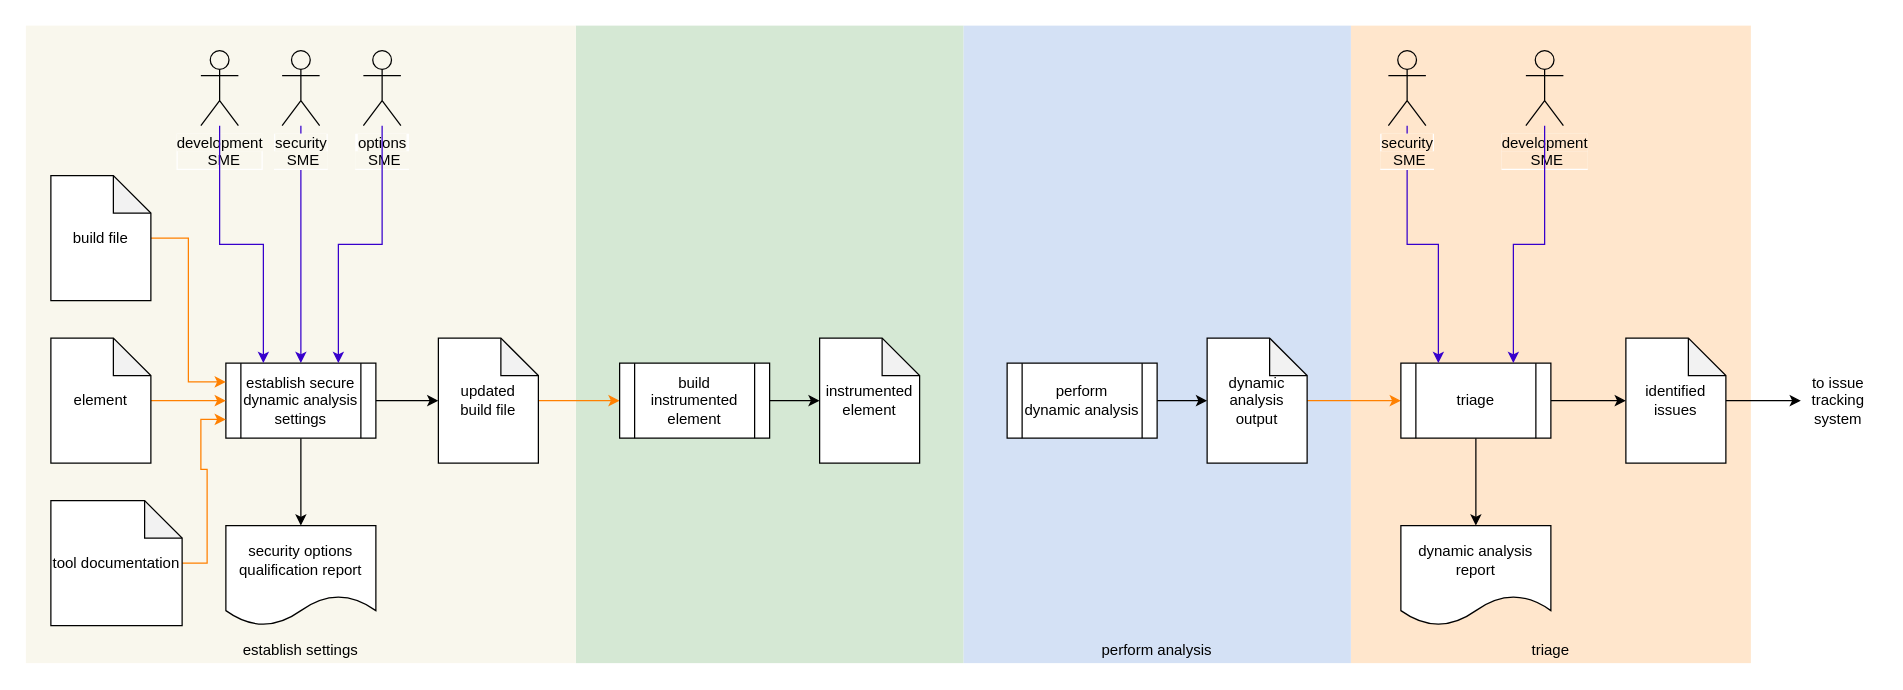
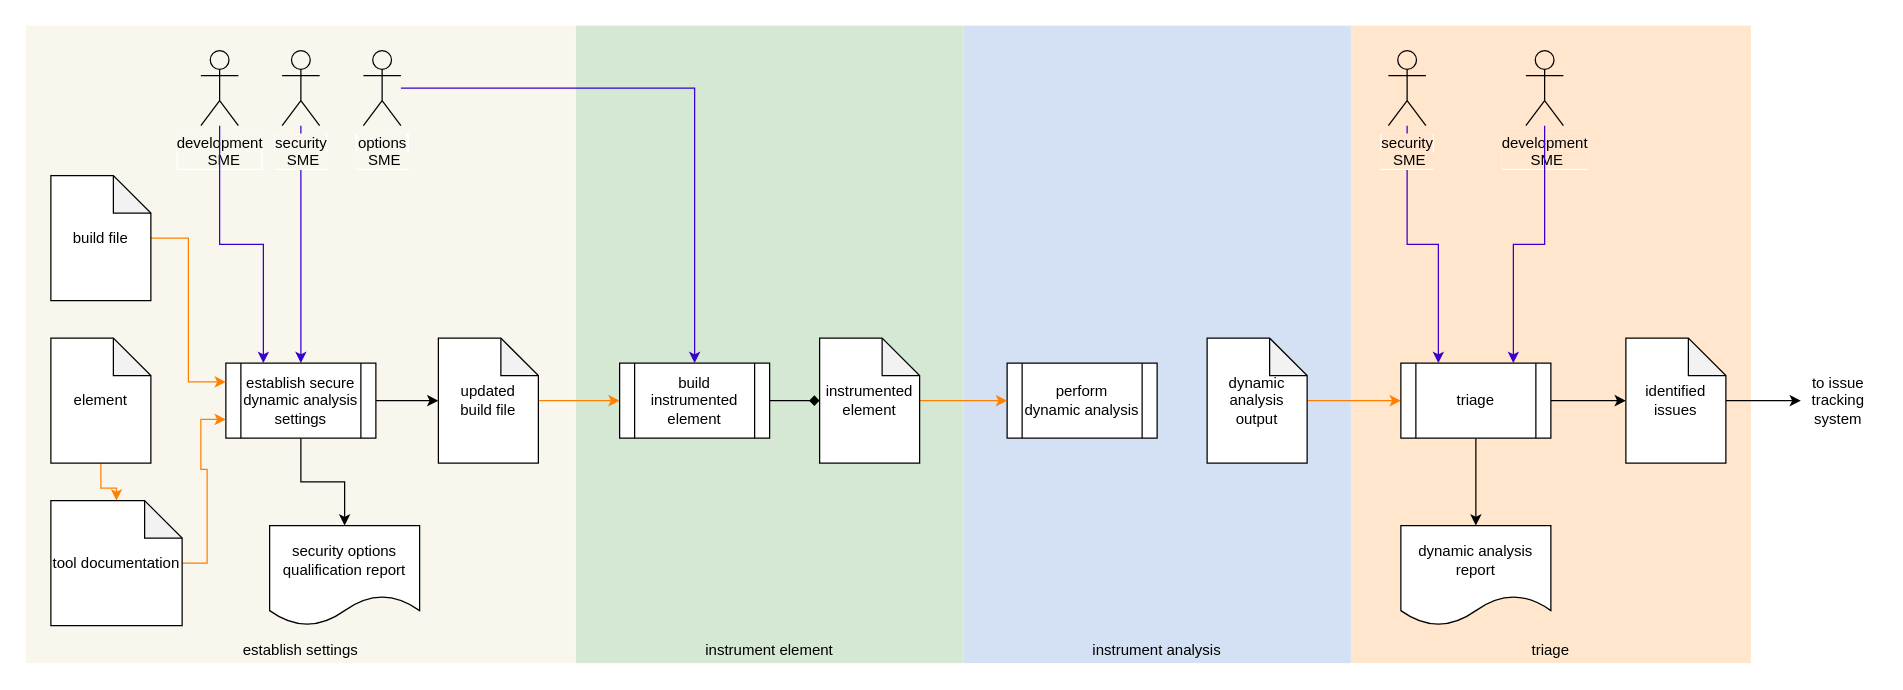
  <mxCell id="0" />
  <mxCell id="1" parent="0" />
  <mxCell id="2" value="" style="rounded=0;whiteSpace=wrap;html=1;fillColor=#ffe6cc;strokeColor=none;" parent="1" vertex="1"><mxGeometry x="1080" y="20" width="320" height="510" as="geometry" /></mxCell>
  <mxCell id="3" value="" style="rounded=0;whiteSpace=wrap;html=1;strokeColor=none;fillColor=#D4E1F5;" parent="1" vertex="1"><mxGeometry x="770" y="20" width="310" height="510" as="geometry" /></mxCell>
  <mxCell id="4" value="" style="rounded=0;whiteSpace=wrap;html=1;strokeColor=none;fillColor=#D5E8D4;" parent="1" vertex="1"><mxGeometry x="460" y="20" width="310" height="510" as="geometry" /></mxCell>
  <mxCell id="5" value="" style="rounded=0;whiteSpace=wrap;html=1;fillColor=#f9f7ed;strokeColor=none;" parent="1" vertex="1"><mxGeometry x="20" y="20" width="440" height="510" as="geometry" /></mxCell>
- <mxCell id="6" value="security options qualification report" style="shape=document;whiteSpace=wrap;html=1;boundedLbl=1;" parent="1" vertex="1"><mxGeometry x="180" y="420" width="120" height="80" as="geometry" /></mxCell>
- <mxCell id="7" style="edgeStyle=orthogonalEdgeStyle;rounded=0;orthogonalLoop=1;jettySize=auto;html=1;entryX=0;entryY=0.5;entryDx=0;entryDy=0;entryPerimeter=0;" parent="1" source="8" target="14" edge="1"><mxGeometry relative="1" as="geometry" /></mxCell>
+ <mxCell id="6" value="security options qualification report" style="shape=document;whiteSpace=wrap;html=1;boundedLbl=1;" parent="1" vertex="1"><mxGeometry x="215" y="420" width="120" height="80" as="geometry" /></mxCell>
  <mxCell id="8" value="perform&lt;br&gt;dynamic analysis" style="shape=process;whiteSpace=wrap;html=1;backgroundOutline=1;" parent="1" vertex="1"><mxGeometry x="805" y="290" width="120" height="60" as="geometry" /></mxCell>
  <mxCell id="9" value="" style="edgeStyle=orthogonalEdgeStyle;rounded=0;orthogonalLoop=1;jettySize=auto;html=1;entryX=0.5;entryY=0;entryDx=0;entryDy=0;fillColor=#6a00ff;strokeColor=#3700CC;" parent="1" source="10" target="21" edge="1"><mxGeometry x="0.647" relative="1" as="geometry"><mxPoint x="110" y="250" as="targetPoint" /><mxPoint as="offset" /></mxGeometry></mxCell>
  <mxCell id="10" value="&lt;span style=&quot;background-color: rgb(249 , 247 , 237)&quot;&gt;security&lt;br&gt;&amp;nbsp; &amp;nbsp;SME&amp;nbsp;&amp;nbsp;&lt;br&gt;&lt;/span&gt;" style="shape=umlActor;verticalLabelPosition=bottom;labelBackgroundColor=#ffffff;verticalAlign=top;html=1;outlineConnect=0;fillColor=none;" parent="1" vertex="1"><mxGeometry x="225" y="40" width="30" height="60" as="geometry" /></mxCell>
  <mxCell id="11" style="edgeStyle=orthogonalEdgeStyle;rounded=0;orthogonalLoop=1;jettySize=auto;html=1;entryX=0;entryY=0.5;entryDx=0;entryDy=0;fillColor=#fa6800;strokeColor=#FF8000;" parent="1" source="12" target="32" edge="1"><mxGeometry relative="1" as="geometry" /></mxCell>
  <mxCell id="12" value="updated&lt;br&gt;build file" style="shape=note;whiteSpace=wrap;html=1;backgroundOutline=1;darkOpacity=0.05;" parent="1" vertex="1"><mxGeometry x="350" y="270" width="80" height="100" as="geometry" /></mxCell>
  <mxCell id="13" style="edgeStyle=orthogonalEdgeStyle;rounded=0;orthogonalLoop=1;jettySize=auto;html=1;entryX=0;entryY=0.5;entryDx=0;entryDy=0;fillColor=#fa6800;strokeColor=#FF8000;" parent="1" source="14" target="19" edge="1"><mxGeometry relative="1" as="geometry" /></mxCell>
  <mxCell id="14" value="dynamic analysis output" style="shape=note;whiteSpace=wrap;html=1;backgroundOutline=1;darkOpacity=0.05;" parent="1" vertex="1"><mxGeometry x="965" y="270" width="80" height="100" as="geometry" /></mxCell>
  <mxCell id="15" style="edgeStyle=orthogonalEdgeStyle;rounded=0;orthogonalLoop=1;jettySize=auto;html=1;entryX=0;entryY=0.5;entryDx=0;entryDy=0;entryPerimeter=0;" parent="1" source="19" target="36" edge="1"><mxGeometry relative="1" as="geometry"><mxPoint x="1440" y="323" as="targetPoint" /></mxGeometry></mxCell>
  <mxCell id="16" style="edgeStyle=orthogonalEdgeStyle;rounded=0;orthogonalLoop=1;jettySize=auto;html=1;entryX=0.5;entryY=0;entryDx=0;entryDy=0;exitX=0.5;exitY=1;exitDx=0;exitDy=0;" parent="1" source="21" target="6" edge="1"><mxGeometry relative="1" as="geometry" /></mxCell>
  <mxCell id="17" style="edgeStyle=orthogonalEdgeStyle;rounded=0;orthogonalLoop=1;jettySize=auto;html=1;entryX=0.5;entryY=0;entryDx=0;entryDy=0;" parent="1" source="19" target="29" edge="1"><mxGeometry relative="1" as="geometry" /></mxCell>
  <mxCell id="18" style="edgeStyle=orthogonalEdgeStyle;rounded=0;orthogonalLoop=1;jettySize=auto;html=1;exitX=1;exitY=0.5;exitDx=0;exitDy=0;entryX=0;entryY=0.5;entryDx=0;entryDy=0;exitPerimeter=0;" parent="1" source="36" target="34" edge="1"><mxGeometry relative="1" as="geometry"><mxPoint x="1300" y="465" as="targetPoint" /></mxGeometry></mxCell>
  <mxCell id="19" value="triage" style="shape=process;whiteSpace=wrap;html=1;backgroundOutline=1;" parent="1" vertex="1"><mxGeometry x="1120" y="290" width="120" height="60" as="geometry" /></mxCell>
  <mxCell id="20" style="edgeStyle=orthogonalEdgeStyle;rounded=0;orthogonalLoop=1;jettySize=auto;html=1;entryX=0;entryY=0.5;entryDx=0;entryDy=0;entryPerimeter=0;" parent="1" source="21" target="12" edge="1"><mxGeometry relative="1" as="geometry" /></mxCell>
  <mxCell id="21" value="establish secure dynamic analysis settings" style="shape=process;whiteSpace=wrap;html=1;backgroundOutline=1;" parent="1" vertex="1"><mxGeometry x="180" y="290" width="120" height="60" as="geometry" /></mxCell>
  <mxCell id="22" value="establish settings" style="text;html=1;strokeColor=none;fillColor=none;align=center;verticalAlign=middle;whiteSpace=wrap;rounded=0;" parent="1" vertex="1"><mxGeometry x="20" y="510" width="440" height="20" as="geometry" /></mxCell>
- <mxCell id="24" value="perform analysis" style="text;html=1;strokeColor=none;fillColor=none;align=center;verticalAlign=middle;whiteSpace=wrap;rounded=0;" parent="1" vertex="1"><mxGeometry x="770" y="510" width="310" height="20" as="geometry" /></mxCell>
- <mxCell id="25" style="edgeStyle=orthogonalEdgeStyle;rounded=0;orthogonalLoop=1;jettySize=auto;html=1;entryX=0;entryY=0.5;entryDx=0;entryDy=0;fillColor=#fa6800;strokeColor=#FF8000;" parent="1" source="26" target="21" edge="1"><mxGeometry relative="1" as="geometry" /></mxCell>
+ <mxCell id="23" value="instrument element" style="text;html=1;strokeColor=none;fillColor=none;align=center;verticalAlign=middle;whiteSpace=wrap;rounded=0;" parent="1" vertex="1"><mxGeometry x="460" y="510" width="310" height="20" as="geometry" /></mxCell>
+ <mxCell id="24" value="instrument analysis" style="text;html=1;strokeColor=none;fillColor=none;align=center;verticalAlign=middle;whiteSpace=wrap;rounded=0;" parent="1" vertex="1"><mxGeometry x="770" y="510" width="310" height="20" as="geometry" /></mxCell>
+ <mxCell id="25" style="edgeStyle=orthogonalEdgeStyle;rounded=0;orthogonalLoop=1;jettySize=auto;html=1;fillColor=#fa6800;strokeColor=#FF8000;" parent="1" source="26" target="38" edge="1"><mxGeometry relative="1" as="geometry" /></mxCell>
  <mxCell id="26" value="element" style="shape=note;whiteSpace=wrap;html=1;backgroundOutline=1;darkOpacity=0.05;" parent="1" vertex="1"><mxGeometry x="40" y="270" width="80" height="100" as="geometry" /></mxCell>
  <mxCell id="27" style="edgeStyle=orthogonalEdgeStyle;rounded=0;orthogonalLoop=1;jettySize=auto;html=1;fillColor=#6a00ff;strokeColor=#3700CC;entryX=0.25;entryY=0;entryDx=0;entryDy=0;" parent="1" source="28" target="19" edge="1"><mxGeometry relative="1" as="geometry" /></mxCell>
  <mxCell id="28" value="&lt;span style=&quot;background-color: rgb(255 , 230 , 204)&quot;&gt;security&lt;br&gt;&amp;nbsp; &amp;nbsp;SME&amp;nbsp;&amp;nbsp;&lt;/span&gt;" style="shape=umlActor;verticalLabelPosition=bottom;labelBackgroundColor=#ffffff;verticalAlign=top;html=1;outlineConnect=0;fillColor=none;" parent="1" vertex="1"><mxGeometry x="1110" y="40" width="30" height="60" as="geometry" /></mxCell>
  <mxCell id="29" value="dynamic analysis&lt;br&gt;report" style="shape=document;whiteSpace=wrap;html=1;boundedLbl=1;" parent="1" vertex="1"><mxGeometry x="1120" y="420" width="120" height="80" as="geometry" /></mxCell>
- <mxCell id="31" style="edgeStyle=orthogonalEdgeStyle;rounded=0;orthogonalLoop=1;jettySize=auto;html=1;entryX=0;entryY=0.5;entryDx=0;entryDy=0;entryPerimeter=0;" parent="1" source="32" target="35" edge="1"><mxGeometry relative="1" as="geometry"><mxPoint x="680" y="320" as="targetPoint" /></mxGeometry></mxCell>
+ <mxCell id="30" style="edgeStyle=orthogonalEdgeStyle;rounded=0;orthogonalLoop=1;jettySize=auto;html=1;entryX=0;entryY=0.5;entryDx=0;entryDy=0;fillColor=#fa6800;strokeColor=#FF8000;exitX=1;exitY=0.5;exitDx=0;exitDy=0;exitPerimeter=0;" parent="1" source="35" target="8" edge="1"><mxGeometry relative="1" as="geometry"><mxPoint x="900" y="650" as="targetPoint" /><Array as="points" /><mxPoint x="760" y="320" as="sourcePoint" /></mxGeometry></mxCell>
+ <mxCell id="31" style="edgeStyle=orthogonalEdgeStyle;rounded=0;orthogonalLoop=1;jettySize=auto;html=1;entryX=0;entryY=0.5;entryDx=0;entryDy=0;entryPerimeter=0;endArrow=diamond;" parent="1" source="32" target="35" edge="1"><mxGeometry relative="1" as="geometry"><mxPoint x="680" y="320" as="targetPoint" /></mxGeometry></mxCell>
  <mxCell id="32" value="build instrumented element" style="shape=process;whiteSpace=wrap;html=1;backgroundOutline=1;" parent="1" vertex="1"><mxGeometry x="495" y="290" width="120" height="60" as="geometry" /></mxCell>
  <mxCell id="33" value="triage" style="text;html=1;strokeColor=none;fillColor=none;align=center;verticalAlign=middle;whiteSpace=wrap;rounded=0;" parent="1" vertex="1"><mxGeometry x="1080" y="510" width="320" height="20" as="geometry" /></mxCell>
  <mxCell id="34" value="to issue tracking system" style="text;html=1;strokeColor=none;fillColor=none;align=center;verticalAlign=middle;whiteSpace=wrap;rounded=0;" parent="1" vertex="1"><mxGeometry x="1440" y="300" width="60" height="40" as="geometry" /></mxCell>
  <mxCell id="35" value="instrumented element" style="shape=note;whiteSpace=wrap;html=1;backgroundOutline=1;darkOpacity=0.05;" parent="1" vertex="1"><mxGeometry x="655" y="270" width="80" height="100" as="geometry" /></mxCell>
  <mxCell id="36" value="identified issues" style="shape=note;whiteSpace=wrap;html=1;backgroundOutline=1;darkOpacity=0.05;" parent="1" vertex="1"><mxGeometry x="1300" y="270" width="80" height="100" as="geometry" /></mxCell>
  <mxCell id="37" style="edgeStyle=orthogonalEdgeStyle;rounded=0;orthogonalLoop=1;jettySize=auto;html=1;entryX=0;entryY=0.75;entryDx=0;entryDy=0;fillColor=#fa6800;strokeColor=#FF8000;" parent="1" source="38" target="21" edge="1"><mxGeometry relative="1" as="geometry"><mxPoint x="190" y="330" as="targetPoint" /></mxGeometry></mxCell>
  <mxCell id="38" value="tool documentation" style="shape=note;whiteSpace=wrap;html=1;backgroundOutline=1;darkOpacity=0.05;" parent="1" vertex="1"><mxGeometry x="40" y="400" width="105" height="100" as="geometry" /></mxCell>
  <mxCell id="39" style="edgeStyle=orthogonalEdgeStyle;rounded=0;orthogonalLoop=1;jettySize=auto;html=1;entryX=0;entryY=0.25;entryDx=0;entryDy=0;fillColor=#fa6800;strokeColor=#FF8000;" parent="1" source="40" target="21" edge="1"><mxGeometry relative="1" as="geometry"><mxPoint x="180" y="175" as="targetPoint" /></mxGeometry></mxCell>
  <mxCell id="40" value="build file" style="shape=note;whiteSpace=wrap;html=1;backgroundOutline=1;darkOpacity=0.05;" parent="1" vertex="1"><mxGeometry x="40" y="140" width="80" height="100" as="geometry" /></mxCell>
  <mxCell id="41" value="&lt;span style=&quot;background-color: rgb(249 , 247 , 237)&quot;&gt;development&lt;br&gt;&amp;nbsp; &amp;nbsp; &amp;nbsp; &amp;nbsp;SME&amp;nbsp; &amp;nbsp; &amp;nbsp;&lt;br&gt;&lt;/span&gt;" style="shape=umlActor;verticalLabelPosition=bottom;labelBackgroundColor=#ffffff;verticalAlign=top;html=1;outlineConnect=0;fillColor=none;" parent="1" vertex="1"><mxGeometry x="160" y="40" width="30" height="60" as="geometry" /></mxCell>
  <mxCell id="42" value="" style="edgeStyle=orthogonalEdgeStyle;rounded=0;orthogonalLoop=1;jettySize=auto;html=1;entryX=0.25;entryY=0;entryDx=0;entryDy=0;fillColor=#6a00ff;strokeColor=#3700CC;" parent="1" source="41" target="21" edge="1"><mxGeometry x="0.647" relative="1" as="geometry"><mxPoint x="250" y="300" as="targetPoint" /><mxPoint as="offset" /></mxGeometry></mxCell>
  <mxCell id="43" value="&lt;span style=&quot;background-color: rgb(249 , 247 , 237)&quot;&gt;options&lt;br&gt;&amp;nbsp; &amp;nbsp;SME&amp;nbsp;&amp;nbsp;&lt;br&gt;&lt;/span&gt;" style="shape=umlActor;verticalLabelPosition=bottom;labelBackgroundColor=#ffffff;verticalAlign=top;html=1;outlineConnect=0;fillColor=none;" parent="1" vertex="1"><mxGeometry x="290" y="40" width="30" height="60" as="geometry" /></mxCell>
- <mxCell id="44" value="" style="edgeStyle=orthogonalEdgeStyle;rounded=0;orthogonalLoop=1;jettySize=auto;html=1;entryX=0.75;entryY=0;entryDx=0;entryDy=0;fillColor=#6a00ff;strokeColor=#3700CC;" parent="1" source="43" target="21" edge="1"><mxGeometry x="0.647" relative="1" as="geometry"><mxPoint x="295" y="290" as="targetPoint" /><mxPoint as="offset" /></mxGeometry></mxCell>
+ <mxCell id="44" value="" style="edgeStyle=orthogonalEdgeStyle;rounded=0;orthogonalLoop=1;jettySize=auto;html=1;fillColor=#6a00ff;strokeColor=#3700CC;" parent="1" source="43" target="32" edge="1"><mxGeometry x="0.647" relative="1" as="geometry"><mxPoint x="295" y="290" as="targetPoint" /><mxPoint as="offset" /></mxGeometry></mxCell>
  <mxCell id="45" value="&lt;span style=&quot;background-color: rgb(255 , 230 , 204)&quot;&gt;development&lt;br&gt;&amp;nbsp; &amp;nbsp; &amp;nbsp; &amp;nbsp;SME&amp;nbsp; &amp;nbsp; &amp;nbsp;&amp;nbsp;&lt;/span&gt;" style="shape=umlActor;verticalLabelPosition=bottom;labelBackgroundColor=#ffffff;verticalAlign=top;html=1;outlineConnect=0;fillColor=none;" parent="1" vertex="1"><mxGeometry x="1220" y="40" width="30" height="60" as="geometry" /></mxCell>
  <mxCell id="46" style="edgeStyle=orthogonalEdgeStyle;rounded=0;orthogonalLoop=1;jettySize=auto;html=1;fillColor=#6a00ff;strokeColor=#3700CC;entryX=0.75;entryY=0;entryDx=0;entryDy=0;" parent="1" source="45" target="19" edge="1"><mxGeometry relative="1" as="geometry"><mxPoint x="1255" y="290" as="targetPoint" /></mxGeometry></mxCell>
